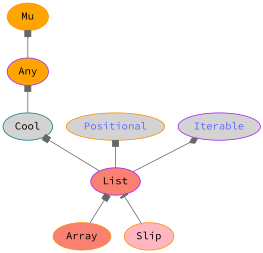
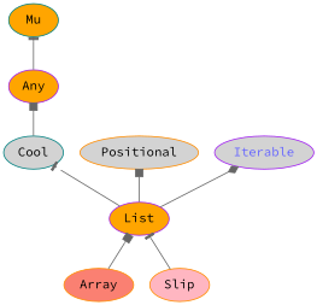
  digraph {
    fontname="Source Code Pro"
    rankdir=BT
    splines=polyline
    node [color=purple fillcolor=lightgrey fontcolor="#000000" fontname="Source Code Pro" style=filled]
    edge [arrowhead=box color=gray40 fontname="Source Code Pro"]
-   List [fillcolor=salmon]
+   List [fillcolor=orange]
    Cool [color=teal]
-   Positional [color=darkorange fontcolor="#6666FF"]
+   Positional [color=darkorange]
    Iterable [fontcolor="#6666FF"]
    Any [fillcolor=orange]
-   Mu [color=darkorange fillcolor=orange]
+   Mu [color=teal fillcolor=orange]
    Array [color=darkorange fillcolor=salmon]
    Slip [color=darkorange fillcolor=lightpink]
-   List -> Cool
+   List -> Cool [arrowhead=tee]
    List -> Positional
    List -> Iterable [arrowhead=diamond]
    Cool -> Any
-   Any -> Mu
+   Any -> Mu [arrowhead=tee]
    Array -> List
    Slip -> List [arrowhead=tee]
  }
